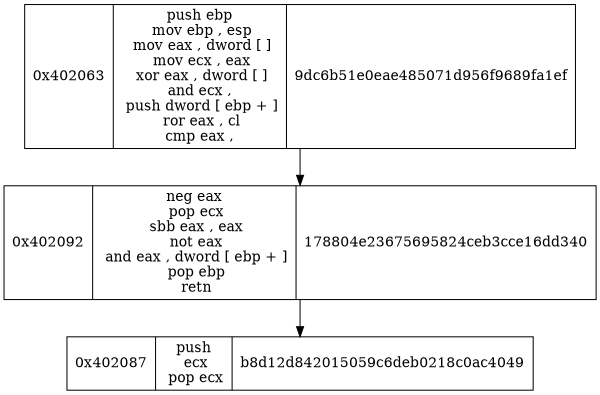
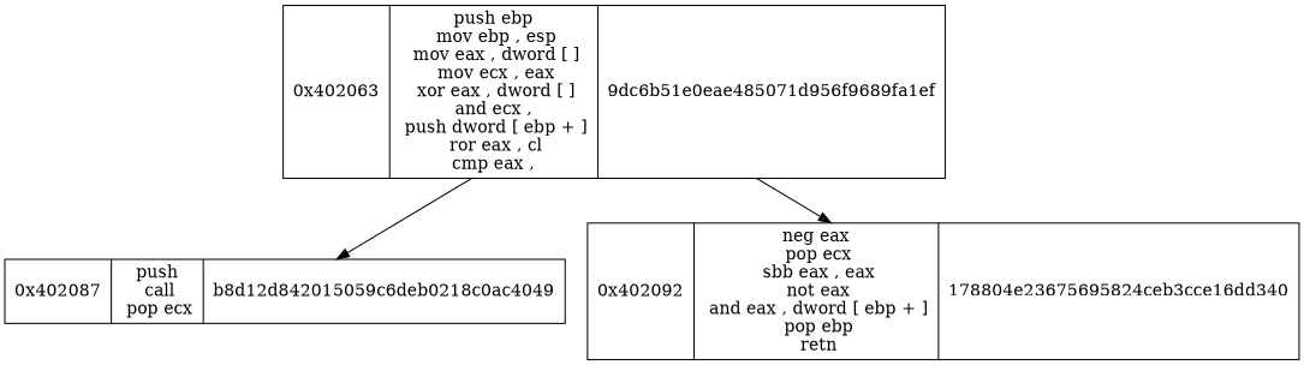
  digraph {
    node [shape=record]
    n1 [label="0x402063|  push ebp\n mov ebp ,  esp\n mov eax ,  dword  [ ]\n mov ecx ,  eax\n xor eax ,  dword  [ ]\n and ecx , \n push dword  [ ebp + ]\n ror eax ,  cl\n cmp eax , \n| 9dc6b51e0eae485071d956f9689fa1ef"]
-   n2 [label="0x402087|  push\n ecx\n pop ecx\n| b8d12d842015059c6deb0218c0ac4049"]
+   n2 [label="0x402087|  push\n call\n pop ecx\n| b8d12d842015059c6deb0218c0ac4049"]
    n3 [label="0x402092|  neg eax\n pop ecx\n sbb eax ,  eax\n not eax\n and eax ,  dword  [ ebp + ]\n pop ebp\n retn\n| 178804e23675695824ceb3cce16dd340"]
-   n3 -> n2
+   n1 -> n2
    n1 -> n3
  }
